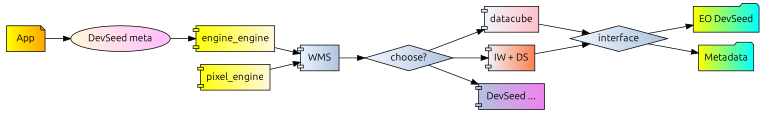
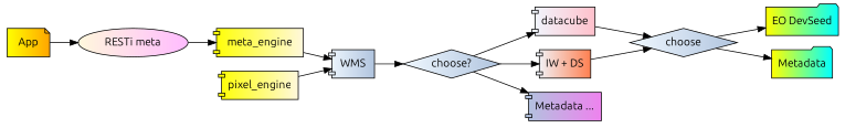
  digraph {
    fontname=Ubuntu
    rankdir=LR
    node [fillcolor="aliceblue:lightsteelblue" fontname=Ubuntu shape=component style=filled]
    edge [fontname=Ubuntu]
    n1 [fillcolor="yellow:orange" label=App shape=note]
-   n2 [fillcolor="cornsilk:plum1" label="DevSeed meta" shape=ellipse]
-   n3 [fillcolor="yellow:cornsilk" label=engine_engine]
+   n2 [fillcolor="cornsilk:plum1" label="RESTi meta" shape=ellipse]
+   n3 [fillcolor="yellow:cornsilk" label=meta_engine]
    n4 [fillcolor="yellow:cornsilk" label=pixel_engine]
    n5 [label=WMS]
    n6 [label="choose?" shape=diamond]
    n7 [fillcolor="aliceblue:pink" label=datacube]
    n8 [fillcolor="aliceblue:coral" label="IW + DS"]
-   n9 [fillcolor="lightsteelblue:violet" label="DevSeed ..."]
-   n10 [label=interface shape=diamond]
+   n9 [fillcolor="lightsteelblue:violet" label="Metadata ..."]
+   n10 [label=choose shape=diamond]
    n11 [fillcolor="yellow:cyan" label="EO DevSeed" shape=folder]
    n12 [fillcolor="yellow:cyan" label=Metadata shape=folder]
    n1 -> n2
    n2 -> n3
    n3 -> n5
    n4 -> n5
    n5 -> n6
    n6 -> n7
    n6 -> n8
    n6 -> n9
    n7 -> n10
    n8 -> n10
    n10 -> n11
    n10 -> n12
  }
